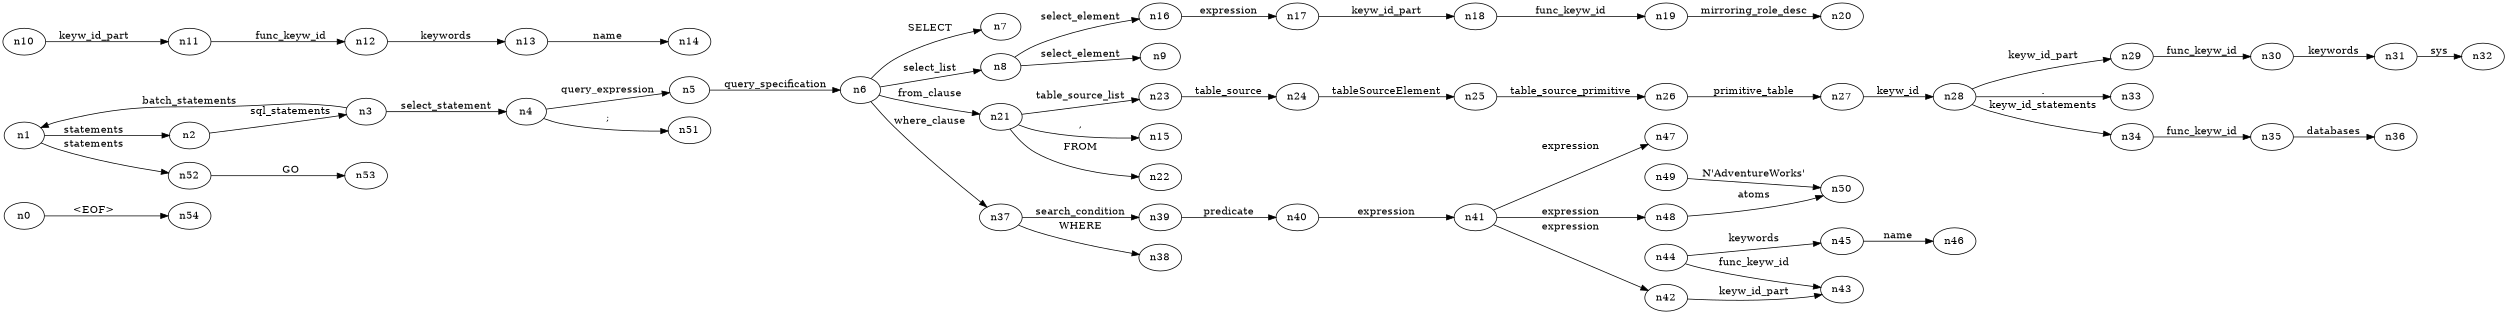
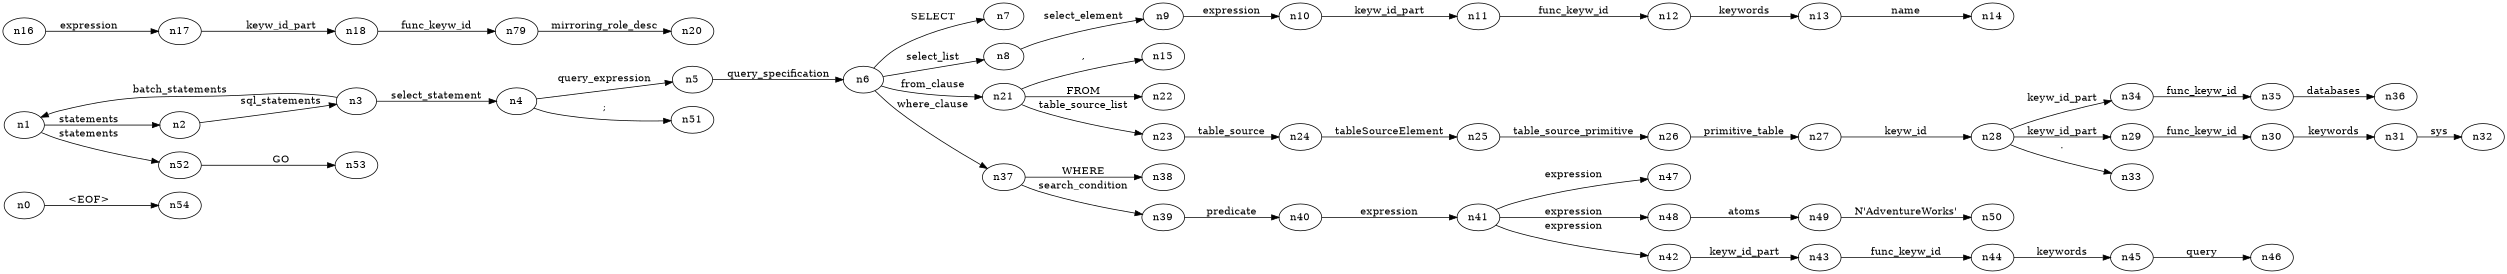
  digraph {
    rankdir=LR
    n0
    n54
    n1
    n2
    n52
    n3
    n53
    n4
    n5
    n51
    n6
    n7
    n8
    n21
    n37
    n9
    n16
    n15
    n22
    n23
    n38
    n39
    n10
    n17
    n11
    n12
    n13
    n14
    n18
-   n19
+   n19 [label=n79]
    n20
    n24
    n25
    n26
    n27
    n28
    n29
    n33
    n34
    n30
    n35
    n31
    n32
    n36
    n40
    n41
    n42
    n47
    n48
    n43
    n49
    n44
    n45
    n46
    n50
    n0 -> n54 [label="<EOF>"]
    n1 -> n2 [label=statements]
    n1 -> n52 [label=statements]
    n2 -> n3 [label=sql_statements]
    n52 -> n53 [label=GO]
    n3 -> n1 [label=batch_statements]
    n3 -> n4 [label=select_statement]
    n4 -> n5 [label=query_expression]
    n4 -> n51 [label=";"]
    n5 -> n6 [label=query_specification]
    n6 -> n7 [label=SELECT]
    n6 -> n8 [label=select_list]
    n6 -> n21 [label=from_clause]
    n6 -> n37 [label=where_clause]
    n8 -> n9 [label=select_element]
-   n8 -> n16 [label=select_element]
    n21 -> n15 [label=","]
    n21 -> n22 [label=FROM]
    n21 -> n23 [label=table_source_list]
    n37 -> n38 [label=WHERE]
    n37 -> n39 [label=search_condition]
+   n9 -> n10 [label=expression]
    n16 -> n17 [label=expression]
    n23 -> n24 [label=table_source]
    n39 -> n40 [label=predicate]
    n10 -> n11 [label=keyw_id_part]
    n17 -> n18 [label=keyw_id_part]
    n11 -> n12 [label=func_keyw_id]
    n12 -> n13 [label=keywords]
    n13 -> n14 [label=name]
    n18 -> n19 [label=func_keyw_id]
    n19 -> n20 [label=mirroring_role_desc]
    n24 -> n25 [label=tableSourceElement]
    n25 -> n26 [label=table_source_primitive]
    n26 -> n27 [label=primitive_table]
    n27 -> n28 [label=keyw_id]
    n28 -> n29 [label=keyw_id_part]
    n28 -> n33 [label="."]
-   n28 -> n34 [label=keyw_id_statements]
+   n28 -> n34 [label=keyw_id_part]
    n29 -> n30 [label=func_keyw_id]
    n34 -> n35 [label=func_keyw_id]
    n30 -> n31 [label=keywords]
    n35 -> n36 [label=databases]
    n31 -> n32 [label=sys]
    n40 -> n41 [label=expression]
    n41 -> n42 [label=expression]
    n41 -> n47 [label=expression]
    n41 -> n48 [label=expression]
    n42 -> n43 [label=keyw_id_part]
-   n48 -> n50 [label=atoms]
-   n44 -> n43 [label=func_keyw_id]
+   n48 -> n49 [label=atoms]
+   n43 -> n44 [label=func_keyw_id]
    n49 -> n50 [label="N'AdventureWorks'"]
    n44 -> n45 [label=keywords]
-   n45 -> n46 [label=name]
+   n45 -> n46 [label=query]
  }
